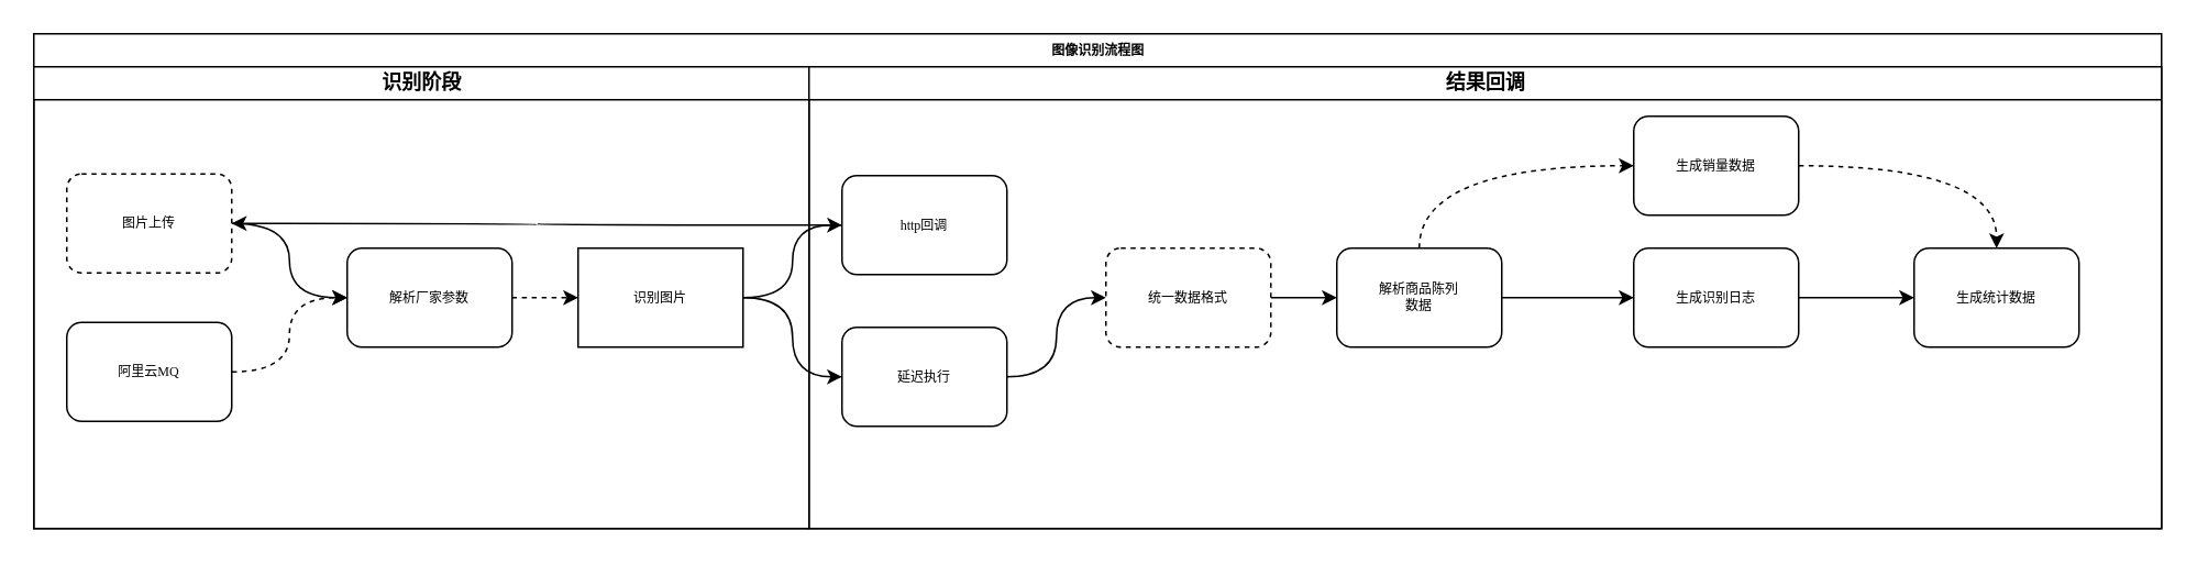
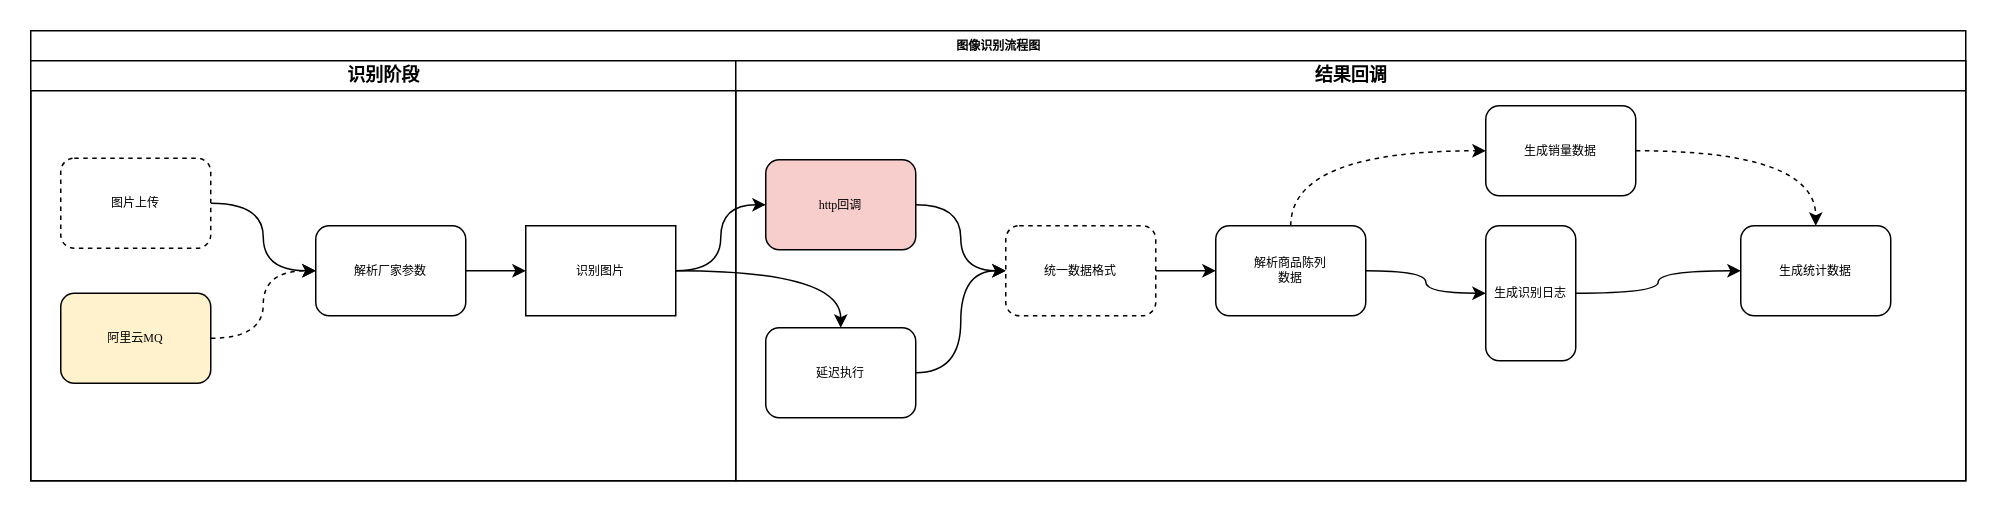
  <mxCell id="0" />
  <mxCell id="1" parent="0" />
  <mxCell id="2" value="图像识别流程图" style="swimlane;html=1;childLayout=stackLayout;startSize=20;rounded=0;shadow=0;labelBackgroundColor=none;strokeWidth=1;fontFamily=Verdana;fontSize=8;align=center;" parent="1" vertex="1"><mxGeometry x="20" y="20" width="1290" height="300" as="geometry"><mxRectangle x="70" y="40" width="70" height="30" as="alternateBounds" /></mxGeometry></mxCell>
  <mxCell id="3" value="识别阶段" style="swimlane;html=1;startSize=20;" parent="2" vertex="1"><mxGeometry y="20" width="470" height="280" as="geometry" /></mxCell>
  <mxCell id="4" style="edgeStyle=orthogonalEdgeStyle;curved=1;rounded=0;orthogonalLoop=1;jettySize=auto;html=1;entryX=0;entryY=0.5;entryDx=0;entryDy=0;" edge="1" parent="3" source="5" target="9"><mxGeometry relative="1" as="geometry" /></mxCell>
  <mxCell id="5" value="图片上传" style="rounded=1;whiteSpace=wrap;html=1;shadow=0;labelBackgroundColor=none;strokeWidth=1;fontFamily=Verdana;fontSize=8;align=center;dashed=1;" parent="3" vertex="1"><mxGeometry x="20" y="65" width="100" height="60" as="geometry" /></mxCell>
  <mxCell id="6" style="edgeStyle=orthogonalEdgeStyle;curved=1;rounded=0;orthogonalLoop=1;jettySize=auto;html=1;entryX=0;entryY=0.5;entryDx=0;entryDy=0;dashed=1;" edge="1" parent="3" source="7" target="9"><mxGeometry relative="1" as="geometry" /></mxCell>
- <mxCell id="7" value="阿里云MQ" style="rounded=1;whiteSpace=wrap;html=1;shadow=0;labelBackgroundColor=none;strokeWidth=1;fontFamily=Verdana;fontSize=8;align=center;" parent="3" vertex="1"><mxGeometry x="20" y="155" width="100" height="60" as="geometry" /></mxCell>
- <mxCell id="8" style="edgeStyle=orthogonalEdgeStyle;curved=1;rounded=0;orthogonalLoop=1;jettySize=auto;html=1;exitX=1;exitY=0.5;exitDx=0;exitDy=0;entryX=0;entryY=0.5;entryDx=0;entryDy=0;dashed=1;" edge="1" parent="3" source="9" target="10"><mxGeometry relative="1" as="geometry" /></mxCell>
+ <mxCell id="7" value="阿里云MQ" style="rounded=1;whiteSpace=wrap;html=1;shadow=0;labelBackgroundColor=none;strokeWidth=1;fontFamily=Verdana;fontSize=8;align=center;fillColor=#fff2cc;" parent="3" vertex="1"><mxGeometry x="20" y="155" width="100" height="60" as="geometry" /></mxCell>
+ <mxCell id="8" style="edgeStyle=orthogonalEdgeStyle;curved=1;rounded=0;orthogonalLoop=1;jettySize=auto;html=1;exitX=1;exitY=0.5;exitDx=0;exitDy=0;entryX=0;entryY=0.5;entryDx=0;entryDy=0;" edge="1" parent="3" source="9" target="10"><mxGeometry relative="1" as="geometry" /></mxCell>
  <mxCell id="9" value="解析厂家参数" style="rounded=1;whiteSpace=wrap;html=1;shadow=0;labelBackgroundColor=none;strokeWidth=1;fontFamily=Verdana;fontSize=8;align=center;" vertex="1" parent="3"><mxGeometry x="190" y="110" width="100" height="60" as="geometry" /></mxCell>
  <mxCell id="10" value="识别图片" style="whiteSpace=wrap;html=1;shadow=0;labelBackgroundColor=none;strokeWidth=1;fontFamily=Verdana;fontSize=8;align=center;rounded=0;" vertex="1" parent="3"><mxGeometry x="330" y="110" width="100" height="60" as="geometry" /></mxCell>
  <mxCell id="11" value="结果回调" style="swimlane;html=1;startSize=20;" parent="2" vertex="1"><mxGeometry x="470" y="20" width="820" height="280" as="geometry" /></mxCell>
- <mxCell id="12" style="edgeStyle=orthogonalEdgeStyle;curved=1;rounded=0;orthogonalLoop=1;jettySize=auto;html=1;" edge="1" parent="11" source="13" target="5"><mxGeometry relative="1" as="geometry" /></mxCell>
- <mxCell id="13" value="http回调" style="rounded=1;whiteSpace=wrap;html=1;shadow=0;labelBackgroundColor=none;strokeWidth=1;fontFamily=Verdana;fontSize=8;align=center;" vertex="1" parent="11"><mxGeometry x="20" y="66" width="100" height="60" as="geometry" /></mxCell>
+ <mxCell id="12" style="edgeStyle=orthogonalEdgeStyle;curved=1;rounded=0;orthogonalLoop=1;jettySize=auto;html=1;entryX=0;entryY=0.5;entryDx=0;entryDy=0;" edge="1" parent="11" source="13" target="17"><mxGeometry relative="1" as="geometry" /></mxCell>
+ <mxCell id="13" value="http回调" style="rounded=1;whiteSpace=wrap;html=1;shadow=0;labelBackgroundColor=none;strokeWidth=1;fontFamily=Verdana;fontSize=8;align=center;fillColor=#f8cecc;" vertex="1" parent="11"><mxGeometry x="20" y="66" width="100" height="60" as="geometry" /></mxCell>
  <mxCell id="14" style="edgeStyle=orthogonalEdgeStyle;curved=1;rounded=0;orthogonalLoop=1;jettySize=auto;html=1;entryX=0;entryY=0.5;entryDx=0;entryDy=0;" edge="1" parent="11" source="15" target="17"><mxGeometry relative="1" as="geometry" /></mxCell>
- <mxCell id="15" value="延迟执行" style="rounded=1;whiteSpace=wrap;html=1;shadow=0;labelBackgroundColor=none;strokeWidth=1;fontFamily=Verdana;fontSize=8;align=center;" vertex="1" parent="11"><mxGeometry x="20" y="158" width="100" height="60" as="geometry" /></mxCell>
+ <mxCell id="15" value="延迟执行" style="rounded=1;whiteSpace=wrap;html=1;shadow=0;labelBackgroundColor=none;strokeWidth=1;fontFamily=Verdana;fontSize=8;align=center;" vertex="1" parent="11"><mxGeometry x="20" y="178" width="100" height="60" as="geometry" /></mxCell>
  <mxCell id="16" style="edgeStyle=orthogonalEdgeStyle;curved=1;rounded=0;orthogonalLoop=1;jettySize=auto;html=1;entryX=0;entryY=0.5;entryDx=0;entryDy=0;" edge="1" parent="11" source="17" target="20"><mxGeometry relative="1" as="geometry" /></mxCell>
  <mxCell id="17" value="统一数据格式" style="rounded=1;whiteSpace=wrap;html=1;shadow=0;labelBackgroundColor=none;strokeWidth=1;fontFamily=Verdana;fontSize=8;align=center;dashed=1;" vertex="1" parent="11"><mxGeometry x="180" y="110" width="100" height="60" as="geometry" /></mxCell>
  <mxCell id="18" style="edgeStyle=orthogonalEdgeStyle;curved=1;rounded=1;hachureGap=4;orthogonalLoop=1;jettySize=auto;html=1;entryX=0;entryY=0.5;entryDx=0;entryDy=0;fontFamily=Architects Daughter;fontSource=https%3A%2F%2Ffonts.googleapis.com%2Fcss%3Ffamily%3DArchitects%2BDaughter;fontSize=16;dashed=1;exitX=0.5;exitY=0;exitDx=0;exitDy=0;" edge="1" parent="11" source="20" target="23"><mxGeometry relative="1" as="geometry" /></mxCell>
  <mxCell id="19" style="edgeStyle=orthogonalEdgeStyle;curved=1;rounded=1;hachureGap=4;orthogonalLoop=1;jettySize=auto;html=1;entryX=0;entryY=0.5;entryDx=0;entryDy=0;fontFamily=Architects Daughter;fontSource=https%3A%2F%2Ffonts.googleapis.com%2Fcss%3Ffamily%3DArchitects%2BDaughter;fontSize=16;" edge="1" parent="11" source="20" target="25"><mxGeometry relative="1" as="geometry" /></mxCell>
  <mxCell id="20" value="解析商品陈列&lt;br&gt;数据" style="rounded=1;whiteSpace=wrap;html=1;shadow=0;labelBackgroundColor=none;strokeWidth=1;fontFamily=Verdana;fontSize=8;align=center;" vertex="1" parent="11"><mxGeometry x="320" y="110" width="100" height="60" as="geometry" /></mxCell>
  <mxCell id="21" value="生成统计数据" style="rounded=1;whiteSpace=wrap;html=1;shadow=0;labelBackgroundColor=none;strokeWidth=1;fontFamily=Verdana;fontSize=8;align=center;" vertex="1" parent="11"><mxGeometry x="670" y="110" width="100" height="60" as="geometry" /></mxCell>
  <mxCell id="22" style="edgeStyle=orthogonalEdgeStyle;curved=1;rounded=1;hachureGap=4;orthogonalLoop=1;jettySize=auto;html=1;entryX=0.5;entryY=0;entryDx=0;entryDy=0;fontFamily=Architects Daughter;fontSource=https%3A%2F%2Ffonts.googleapis.com%2Fcss%3Ffamily%3DArchitects%2BDaughter;fontSize=16;exitX=1;exitY=0.5;exitDx=0;exitDy=0;dashed=1;" edge="1" parent="11" source="23" target="21"><mxGeometry relative="1" as="geometry" /></mxCell>
  <mxCell id="23" value="生成销量数据" style="rounded=1;whiteSpace=wrap;html=1;shadow=0;labelBackgroundColor=none;strokeWidth=1;fontFamily=Verdana;fontSize=8;align=center;" vertex="1" parent="11"><mxGeometry x="500" y="30" width="100" height="60" as="geometry" /></mxCell>
  <mxCell id="24" style="edgeStyle=orthogonalEdgeStyle;curved=1;rounded=1;hachureGap=4;orthogonalLoop=1;jettySize=auto;html=1;entryX=0;entryY=0.5;entryDx=0;entryDy=0;fontFamily=Architects Daughter;fontSource=https%3A%2F%2Ffonts.googleapis.com%2Fcss%3Ffamily%3DArchitects%2BDaughter;fontSize=16;" edge="1" parent="11" source="25" target="21"><mxGeometry relative="1" as="geometry" /></mxCell>
- <mxCell id="25" value="生成识别日志" style="rounded=1;whiteSpace=wrap;html=1;shadow=0;labelBackgroundColor=none;strokeWidth=1;fontFamily=Verdana;fontSize=8;align=center;" vertex="1" parent="11"><mxGeometry x="500" y="110" width="100" height="60" as="geometry" /></mxCell>
+ <mxCell id="25" value="生成识别日志" style="rounded=1;whiteSpace=wrap;html=1;shadow=0;labelBackgroundColor=none;strokeWidth=1;fontFamily=Verdana;fontSize=8;align=center;" vertex="1" parent="11"><mxGeometry x="500" y="110" width="60" height="90" as="geometry" /></mxCell>
  <mxCell id="26" style="edgeStyle=orthogonalEdgeStyle;curved=1;rounded=0;orthogonalLoop=1;jettySize=auto;html=1;entryX=0;entryY=0.5;entryDx=0;entryDy=0;" edge="1" parent="2" source="10" target="13"><mxGeometry relative="1" as="geometry" /></mxCell>
  <mxCell id="27" style="edgeStyle=orthogonalEdgeStyle;curved=1;rounded=0;orthogonalLoop=1;jettySize=auto;html=1;" edge="1" parent="2" source="10" target="15"><mxGeometry relative="1" as="geometry" /></mxCell>
